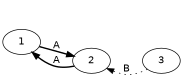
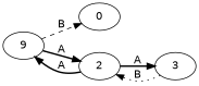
  digraph {
    fontname="DejaVu Sans"
    rankdir=LR
    node [fontname="DejaVu Sans"]
    edge [fontname="DejaVu Sans" style=bold]
-   1
+   1 [label=9]
+   0
    2
    3
+   1 -> 0 [label=B style=dashed]
    1 -> 2 [label=A]
    2 -> 1 [label=A]
+   2 -> 3 [label=A]
    3 -> 2 [label=B style=dotted]
  }
